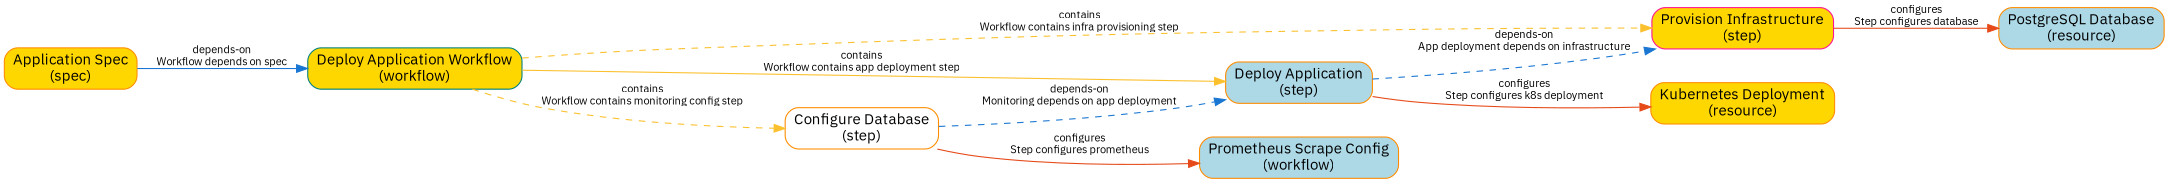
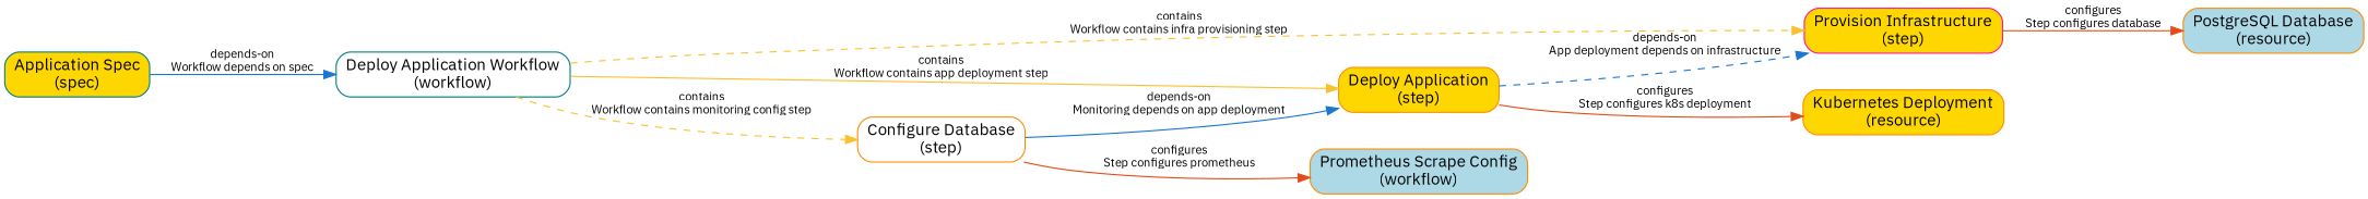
  digraph {
    fontname="IBM Plex Sans"
    rankdir=LR
    node [color=darkorange fillcolor=lightblue fontname="IBM Plex Sans" shape=box style="filled,rounded"]
    edge [color="#1976D2" fontname="IBM Plex Sans" fontsize=10 style=solid]
    n1 [label="PostgreSQL Database\n(resource)"]
    n2 [fillcolor=gold label="Kubernetes Deployment\n(resource)"]
    n3 [label="Prometheus Scrape Config\n(workflow)"]
-   n4 [fillcolor=gold label="Application Spec\n(spec)"]
-   n5 [color=teal fillcolor=gold label="Deploy Application Workflow\n(workflow)"]
+   n4 [color=teal fillcolor=gold label="Application Spec\n(spec)"]
+   n5 [color=teal fillcolor=white label="Deploy Application Workflow\n(workflow)"]
    n6 [color=deeppink fillcolor=gold label="Provision Infrastructure\n(step)"]
-   n7 [label="Deploy Application\n(step)"]
+   n7 [fillcolor=gold label="Deploy Application\n(step)"]
    n8 [fillcolor=white label="Configure Database\n(step)"]
    n4 -> n5 [label="depends-on\nWorkflow depends on spec"]
    n5 -> n6 [color="#FBC02D" label="contains\nWorkflow contains infra provisioning step" style=dashed]
    n5 -> n7 [color="#FBC02D" label="contains\nWorkflow contains app deployment step"]
    n5 -> n8 [color="#FBC02D" label="contains\nWorkflow contains monitoring config step" style=dashed]
    n6 -> n1 [color="#E64A19" label="configures\nStep configures database"]
    n7 -> n2 [color="#E64A19" label="configures\nStep configures k8s deployment"]
    n7 -> n6 [label="depends-on\nApp deployment depends on infrastructure" style=dashed]
    n8 -> n3 [color="#E64A19" label="configures\nStep configures prometheus"]
-   n8 -> n7 [label="depends-on\nMonitoring depends on app deployment" style=dashed]
+   n8 -> n7 [label="depends-on\nMonitoring depends on app deployment"]
  }
